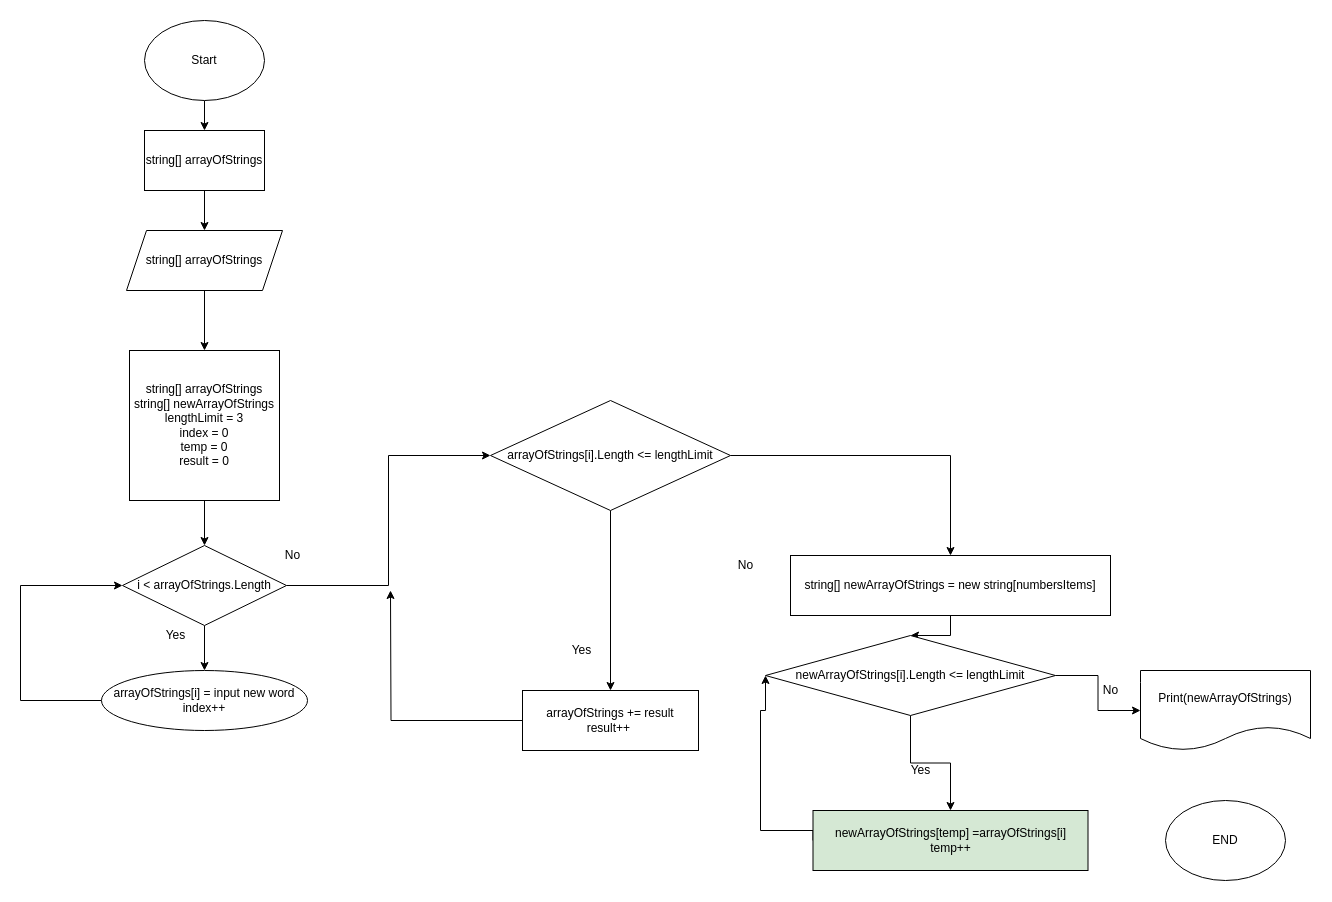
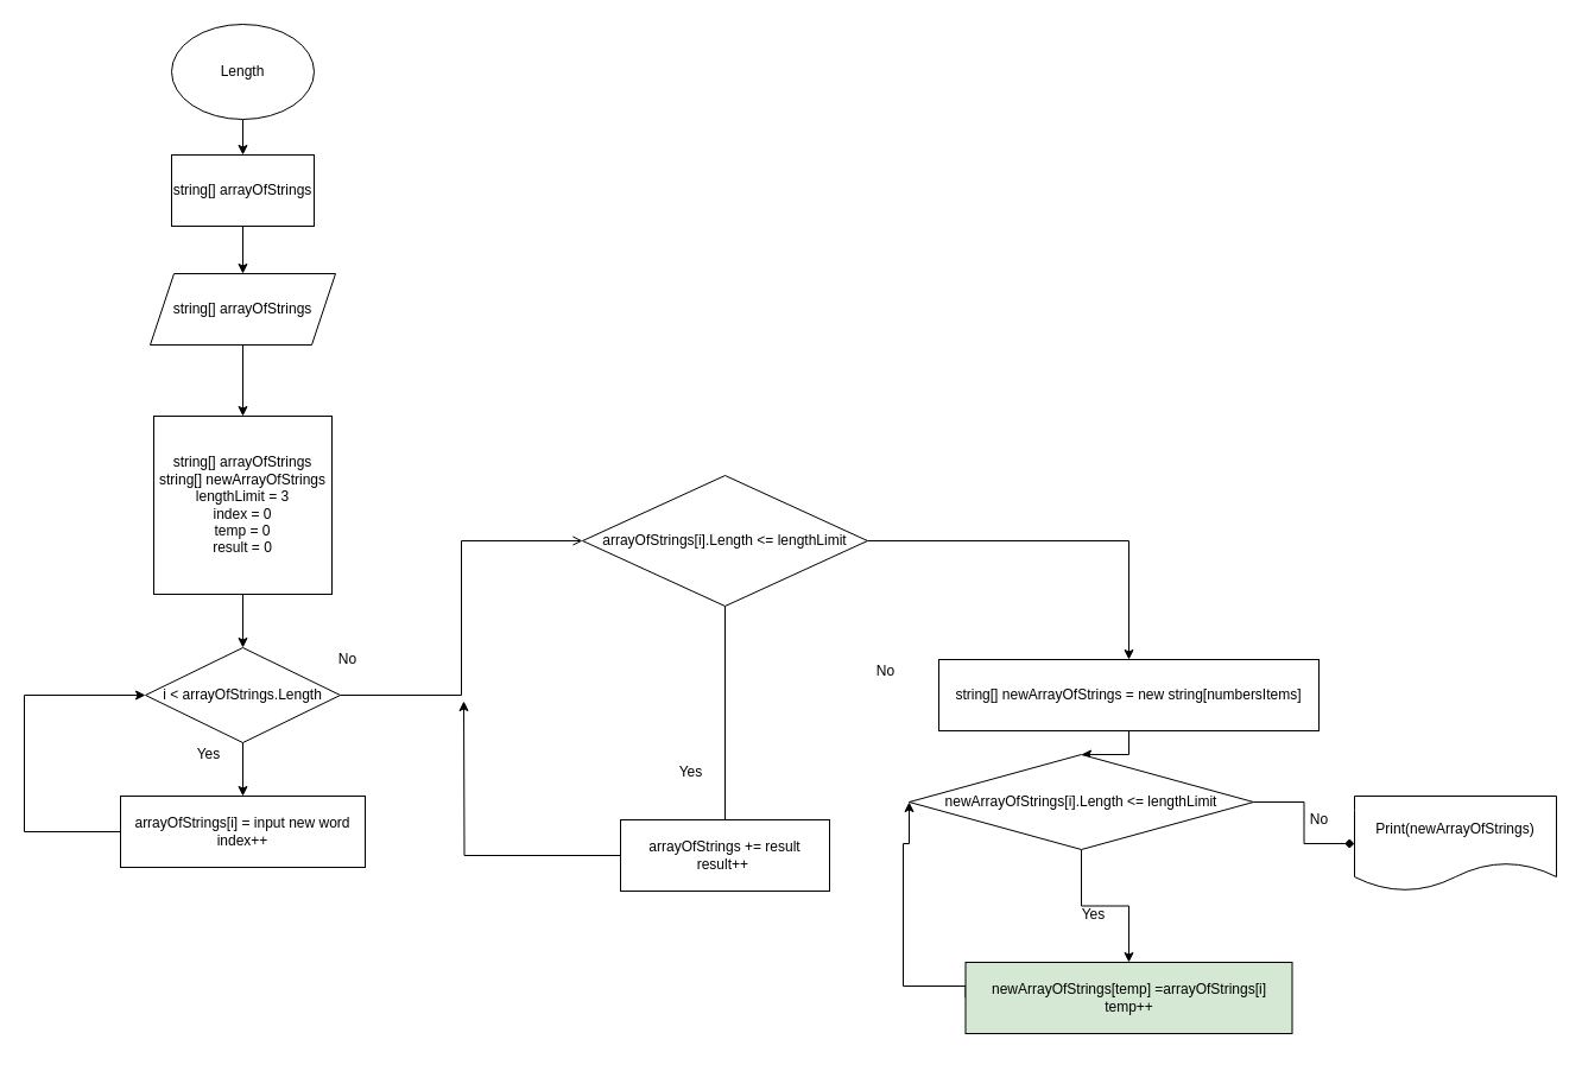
  <mxCell id="0" />
  <mxCell id="1" parent="0" />
  <mxCell id="2" value="" style="edgeStyle=orthogonalEdgeStyle;rounded=0;orthogonalLoop=1;jettySize=auto;html=1;" edge="1" parent="1" source="3" target="23"><mxGeometry relative="1" as="geometry" /></mxCell>
- <mxCell id="3" value="Start" style="ellipse;whiteSpace=wrap;html=1;" vertex="1" parent="1"><mxGeometry x="144" y="20" width="120" height="80" as="geometry" /></mxCell>
- <mxCell id="4" value="" style="edgeStyle=orthogonalEdgeStyle;rounded=0;orthogonalLoop=1;jettySize=auto;html=1;" edge="1" parent="1" source="6" target="8"><mxGeometry relative="1" as="geometry" /></mxCell>
+ <mxCell id="3" value="Length" style="ellipse;whiteSpace=wrap;html=1;" vertex="1" parent="1"><mxGeometry x="144" y="20" width="120" height="80" as="geometry" /></mxCell>
+ <mxCell id="4" value="" style="edgeStyle=orthogonalEdgeStyle;rounded=0;orthogonalLoop=1;jettySize=auto;html=1;endArrow=none;" edge="1" parent="1" source="6" target="8"><mxGeometry relative="1" as="geometry" /></mxCell>
  <mxCell id="5" value="" style="edgeStyle=orthogonalEdgeStyle;rounded=0;orthogonalLoop=1;jettySize=auto;html=1;" edge="1" parent="1" source="6" target="27"><mxGeometry relative="1" as="geometry" /></mxCell>
  <mxCell id="6" value="arrayOfStrings[i].Length &amp;lt;= lengthLimit" style="rhombus;whiteSpace=wrap;html=1;" vertex="1" parent="1"><mxGeometry x="490" y="400" width="240" height="110" as="geometry" /></mxCell>
  <mxCell id="7" style="edgeStyle=orthogonalEdgeStyle;rounded=0;orthogonalLoop=1;jettySize=auto;html=1;exitX=0;exitY=0.5;exitDx=0;exitDy=0;" edge="1" parent="1" source="8"><mxGeometry relative="1" as="geometry"><mxPoint x="390" y="590" as="targetPoint" /></mxGeometry></mxCell>
  <mxCell id="8" value="&lt;span style=&quot;text-align: left;&quot;&gt;arrayOfStrings += result&lt;br&gt;result++&amp;nbsp;&lt;/span&gt;" style="rounded=0;whiteSpace=wrap;html=1;" vertex="1" parent="1"><mxGeometry x="522" y="690" width="176" height="60" as="geometry" /></mxCell>
  <mxCell id="9" value="Yes" style="text;html=1;align=center;verticalAlign=middle;resizable=0;points=[];autosize=1;strokeColor=none;fillColor=none;" vertex="1" parent="1"><mxGeometry x="561" y="640" width="40" height="20" as="geometry" /></mxCell>
  <mxCell id="10" value="No" style="text;html=1;align=center;verticalAlign=middle;resizable=0;points=[];autosize=1;strokeColor=none;fillColor=none;" vertex="1" parent="1"><mxGeometry x="730" y="555" width="30" height="20" as="geometry" /></mxCell>
  <mxCell id="11" value="" style="edgeStyle=orthogonalEdgeStyle;rounded=0;orthogonalLoop=1;jettySize=auto;html=1;" edge="1" parent="1" source="13" target="25"><mxGeometry relative="1" as="geometry" /></mxCell>
- <mxCell id="12" style="edgeStyle=orthogonalEdgeStyle;rounded=0;orthogonalLoop=1;jettySize=auto;html=1;exitX=1;exitY=0.5;exitDx=0;exitDy=0;entryX=0;entryY=0.5;entryDx=0;entryDy=0;" edge="1" parent="1" source="13" target="6"><mxGeometry relative="1" as="geometry" /></mxCell>
+ <mxCell id="12" style="edgeStyle=orthogonalEdgeStyle;rounded=0;orthogonalLoop=1;jettySize=auto;html=1;exitX=1;exitY=0.5;exitDx=0;exitDy=0;entryX=0;entryY=0.5;entryDx=0;entryDy=0;endArrow=open;" edge="1" parent="1" source="13" target="6"><mxGeometry relative="1" as="geometry" /></mxCell>
  <mxCell id="13" value="&lt;span style=&quot;&quot;&gt;i &amp;lt;&amp;nbsp;&lt;/span&gt;arrayOfStrings&lt;span style=&quot;&quot;&gt;.Length&lt;/span&gt;" style="rhombus;whiteSpace=wrap;html=1;" vertex="1" parent="1"><mxGeometry x="122" y="545" width="164" height="80" as="geometry" /></mxCell>
  <mxCell id="14" value="Yes" style="text;html=1;align=center;verticalAlign=middle;resizable=0;points=[];autosize=1;strokeColor=none;fillColor=none;" vertex="1" parent="1"><mxGeometry x="155" y="625" width="40" height="20" as="geometry" /></mxCell>
  <mxCell id="15" value="No" style="text;html=1;align=center;verticalAlign=middle;resizable=0;points=[];autosize=1;strokeColor=none;fillColor=none;" vertex="1" parent="1"><mxGeometry x="277" y="545" width="30" height="20" as="geometry" /></mxCell>
  <mxCell id="16" value="Print(&lt;span style=&quot;text-align: left;&quot;&gt;newArrayOfStrings&lt;/span&gt;)" style="shape=document;whiteSpace=wrap;html=1;boundedLbl=1;" vertex="1" parent="1"><mxGeometry x="1140" y="670" width="170" height="80" as="geometry" /></mxCell>
- <mxCell id="17" value="END" style="ellipse;whiteSpace=wrap;html=1;" vertex="1" parent="1"><mxGeometry x="1165" y="800" width="120" height="80" as="geometry" /></mxCell>
  <mxCell id="18" value="" style="edgeStyle=orthogonalEdgeStyle;rounded=0;orthogonalLoop=1;jettySize=auto;html=1;" edge="1" parent="1" source="19" target="13"><mxGeometry relative="1" as="geometry" /></mxCell>
  <mxCell id="19" value="string[] arrayOfStrings&lt;br&gt;string[] newArrayOfStrings&lt;br&gt;&lt;span style=&quot;&quot;&gt;lengthLimit = 3&lt;/span&gt;&lt;br style=&quot;&quot;&gt;&lt;span style=&quot;&quot;&gt;index = 0&lt;br&gt;temp = 0&lt;br&gt;result = 0&lt;br&gt;&lt;/span&gt;" style="whiteSpace=wrap;html=1;aspect=fixed;" vertex="1" parent="1"><mxGeometry x="129" y="350" width="150" height="150" as="geometry" /></mxCell>
  <mxCell id="20" value="" style="edgeStyle=orthogonalEdgeStyle;rounded=0;orthogonalLoop=1;jettySize=auto;html=1;" edge="1" parent="1" source="21" target="19"><mxGeometry relative="1" as="geometry" /></mxCell>
  <mxCell id="21" value="string[] arrayOfStrings" style="shape=parallelogram;perimeter=parallelogramPerimeter;whiteSpace=wrap;html=1;fixedSize=1;" vertex="1" parent="1"><mxGeometry x="126" y="230" width="156" height="60" as="geometry" /></mxCell>
  <mxCell id="22" value="" style="edgeStyle=orthogonalEdgeStyle;rounded=0;orthogonalLoop=1;jettySize=auto;html=1;" edge="1" parent="1" source="23" target="21"><mxGeometry relative="1" as="geometry" /></mxCell>
  <mxCell id="23" value="string[] arrayOfStrings" style="rounded=0;whiteSpace=wrap;html=1;" vertex="1" parent="1"><mxGeometry x="144" y="130" width="120" height="60" as="geometry" /></mxCell>
  <mxCell id="24" style="edgeStyle=orthogonalEdgeStyle;rounded=0;orthogonalLoop=1;jettySize=auto;html=1;exitX=0;exitY=0.5;exitDx=0;exitDy=0;entryX=0;entryY=0.5;entryDx=0;entryDy=0;" edge="1" parent="1" source="25" target="13"><mxGeometry relative="1" as="geometry"><Array as="points"><mxPoint x="20" y="700" /><mxPoint x="20" y="585" /></Array></mxGeometry></mxCell>
- <mxCell id="25" value="arrayOfStrings[i] = input new word&lt;br&gt;index++" style="ellipse;whiteSpace=wrap;html=1;" vertex="1" parent="1"><mxGeometry x="101" y="670" width="206" height="60" as="geometry" /></mxCell>
+ <mxCell id="25" value="arrayOfStrings[i] = input new word&lt;br&gt;index++" style="rounded=0;whiteSpace=wrap;html=1;" vertex="1" parent="1"><mxGeometry x="101" y="670" width="206" height="60" as="geometry" /></mxCell>
  <mxCell id="26" value="" style="edgeStyle=orthogonalEdgeStyle;rounded=0;orthogonalLoop=1;jettySize=auto;html=1;" edge="1" parent="1" source="27" target="30"><mxGeometry relative="1" as="geometry" /></mxCell>
  <mxCell id="27" value="&lt;span style=&quot;text-align: left;&quot;&gt;string[] newArrayOfStrings = new string[numbersItems]&lt;br&gt;&lt;/span&gt;" style="rounded=0;whiteSpace=wrap;html=1;" vertex="1" parent="1"><mxGeometry x="790" y="555" width="320" height="60" as="geometry" /></mxCell>
  <mxCell id="28" value="" style="edgeStyle=orthogonalEdgeStyle;rounded=0;orthogonalLoop=1;jettySize=auto;html=1;" edge="1" parent="1" source="30" target="32"><mxGeometry relative="1" as="geometry" /></mxCell>
- <mxCell id="29" value="" style="edgeStyle=orthogonalEdgeStyle;rounded=0;orthogonalLoop=1;jettySize=auto;html=1;" edge="1" parent="1" source="30" target="16"><mxGeometry relative="1" as="geometry" /></mxCell>
+ <mxCell id="29" value="" style="edgeStyle=orthogonalEdgeStyle;rounded=0;orthogonalLoop=1;jettySize=auto;html=1;endArrow=diamond;" edge="1" parent="1" source="30" target="16"><mxGeometry relative="1" as="geometry" /></mxCell>
  <mxCell id="30" value="&lt;span style=&quot;text-align: left;&quot;&gt;newArrayOfStrings&lt;/span&gt;&lt;span style=&quot;text-align: left;&quot;&gt;[i].Length &amp;lt;= lengthLimit&lt;/span&gt;" style="rhombus;whiteSpace=wrap;html=1;" vertex="1" parent="1"><mxGeometry x="765" y="635" width="290" height="80" as="geometry" /></mxCell>
  <mxCell id="31" style="edgeStyle=orthogonalEdgeStyle;rounded=0;orthogonalLoop=1;jettySize=auto;html=1;exitX=0;exitY=0.5;exitDx=0;exitDy=0;entryX=0;entryY=0.5;entryDx=0;entryDy=0;" edge="1" parent="1" source="32" target="30"><mxGeometry relative="1" as="geometry"><Array as="points"><mxPoint x="760" y="830" /><mxPoint x="760" y="710" /></Array></mxGeometry></mxCell>
  <mxCell id="32" value="&lt;span style=&quot;text-align: left;&quot;&gt;newArrayOfStrings&lt;/span&gt;&lt;span style=&quot;text-align: left;&quot;&gt;[temp] =&lt;/span&gt;arrayOfStrings&lt;span style=&quot;text-align: left;&quot;&gt;[i]&lt;/span&gt;&lt;br style=&quot;text-align: left;&quot;&gt;&lt;span style=&quot;text-align: left;&quot;&gt;temp++&lt;/span&gt;" style="rounded=0;whiteSpace=wrap;html=1;fillColor=#d5e8d4;" vertex="1" parent="1"><mxGeometry x="812.5" y="810" width="275" height="60" as="geometry" /></mxCell>
  <mxCell id="33" value="Yes" style="text;html=1;align=center;verticalAlign=middle;resizable=0;points=[];autosize=1;strokeColor=none;fillColor=none;" vertex="1" parent="1"><mxGeometry x="900" y="760" width="40" height="20" as="geometry" /></mxCell>
  <mxCell id="34" value="No" style="text;html=1;align=center;verticalAlign=middle;resizable=0;points=[];autosize=1;strokeColor=none;fillColor=none;" vertex="1" parent="1"><mxGeometry x="1095" y="680" width="30" height="20" as="geometry" /></mxCell>
